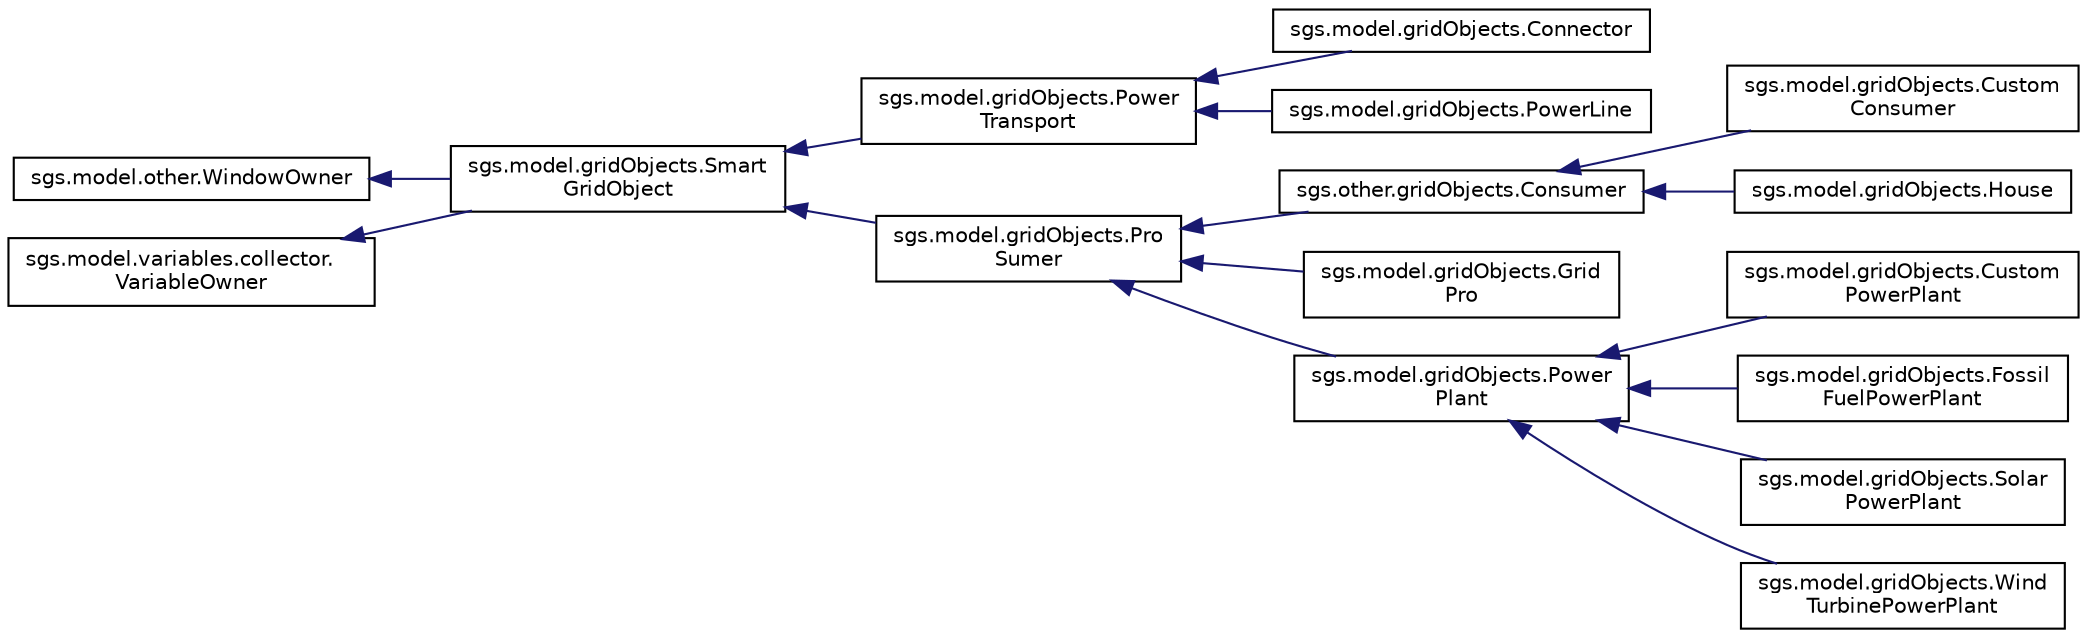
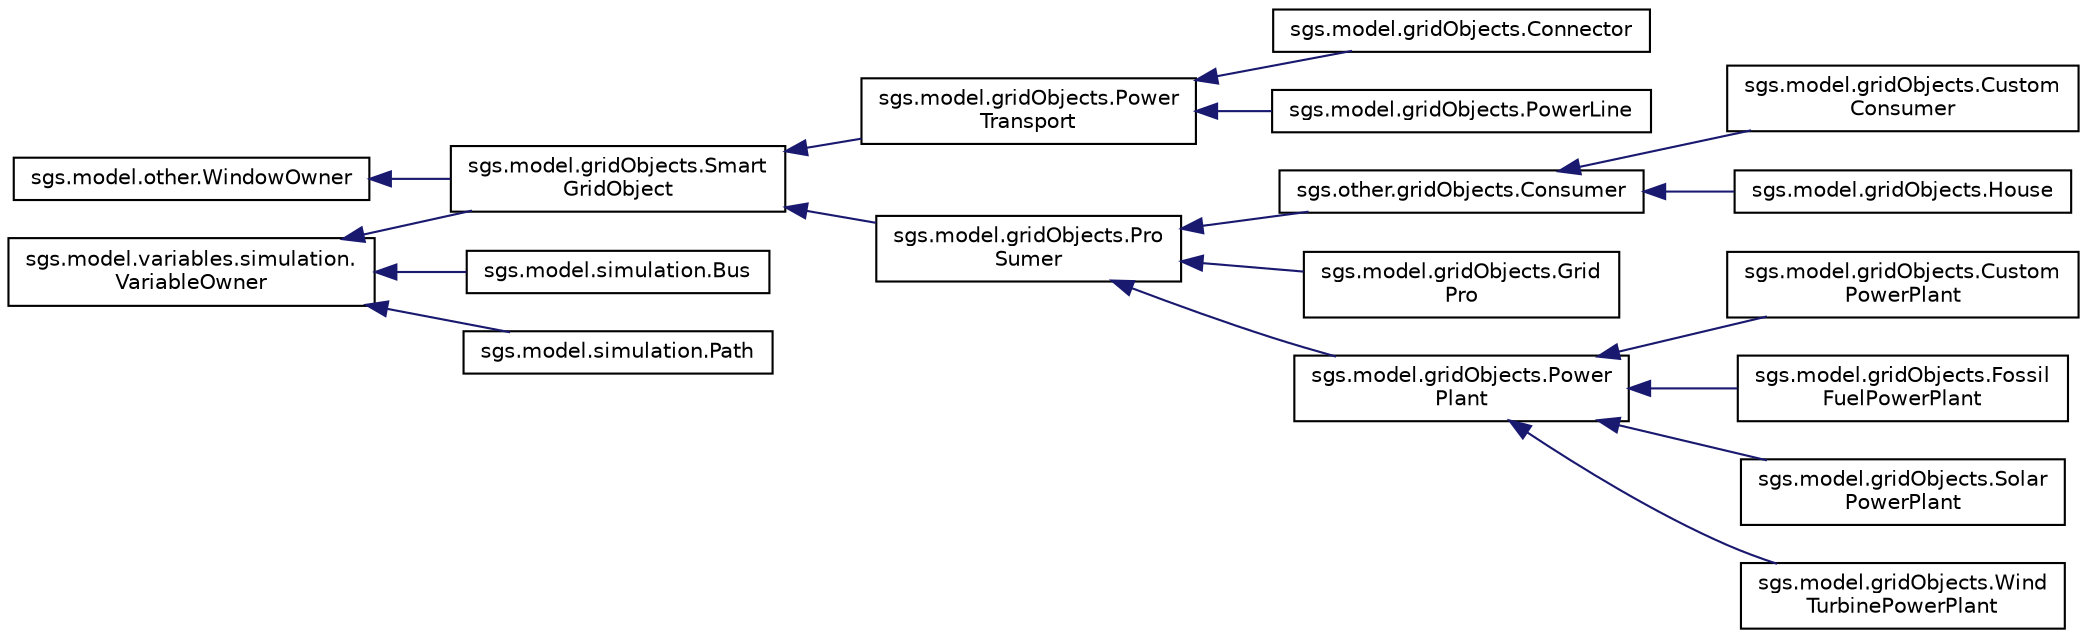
  digraph {
    rankdir=LR
    node [color=black fillcolor=white fontname=Helvetica fontsize=10 shape=record style=filled]
    edge [color=midnightblue dir=back fontname=Helvetica fontsize=10 labelfontname=Helvetica labelfontsize=10 style=solid]
    n1 [height=0.2 label="sgs.model.gridObjects.Smart\lGridObject" width=0.4]
    n2 [height=0.2 label="sgs.model.gridObjects.Power\lTransport" width=0.4]
    n3 [height=0.2 label="sgs.model.gridObjects.Pro\lSumer" width=0.4]
    n4 [height=0.2 label="sgs.model.gridObjects.Connector" width=0.4]
    n5 [height=0.2 label="sgs.model.gridObjects.PowerLine" width=0.4]
    n6 [height=0.2 label="sgs.other.gridObjects.Consumer" width=0.4]
    n7 [height=0.2 label="sgs.model.gridObjects.Grid\lPro" width=0.4]
    n8 [height=0.2 label="sgs.model.gridObjects.Power\lPlant" width=0.4]
    n9 [height=0.2 label="sgs.model.gridObjects.Custom\lConsumer" width=0.4]
    n10 [height=0.2 label="sgs.model.gridObjects.House" width=0.4]
    n11 [height=0.2 label="sgs.model.gridObjects.Custom\lPowerPlant" width=0.4]
    n12 [height=0.2 label="sgs.model.gridObjects.Fossil\lFuelPowerPlant" width=0.4]
    n13 [height=0.2 label="sgs.model.gridObjects.Solar\lPowerPlant" width=0.4]
    n14 [height=0.2 label="sgs.model.gridObjects.Wind\lTurbinePowerPlant" width=0.4]
-   n15 [height=0.2 label="sgs.model.variables.collector.\lVariableOwner" width=0.4]
+   n15 [height=0.2 label="sgs.model.variables.simulation.\lVariableOwner" width=0.4]
+   n16 [height=0.2 label="sgs.model.simulation.Bus" width=0.4]
+   n17 [height=0.2 label="sgs.model.simulation.Path" width=0.4]
    n18 [height=0.2 label="sgs.model.other.WindowOwner" width=0.4]
    n1 -> n2
    n1 -> n3
    n2 -> n4
    n2 -> n5
    n3 -> n6
    n3 -> n7
    n3 -> n8
    n6 -> n9
    n6 -> n10
    n8 -> n11
    n8 -> n12
    n8 -> n13
    n8 -> n14
    n15 -> n1
+   n15 -> n16
+   n15 -> n17
    n18 -> n1
  }
